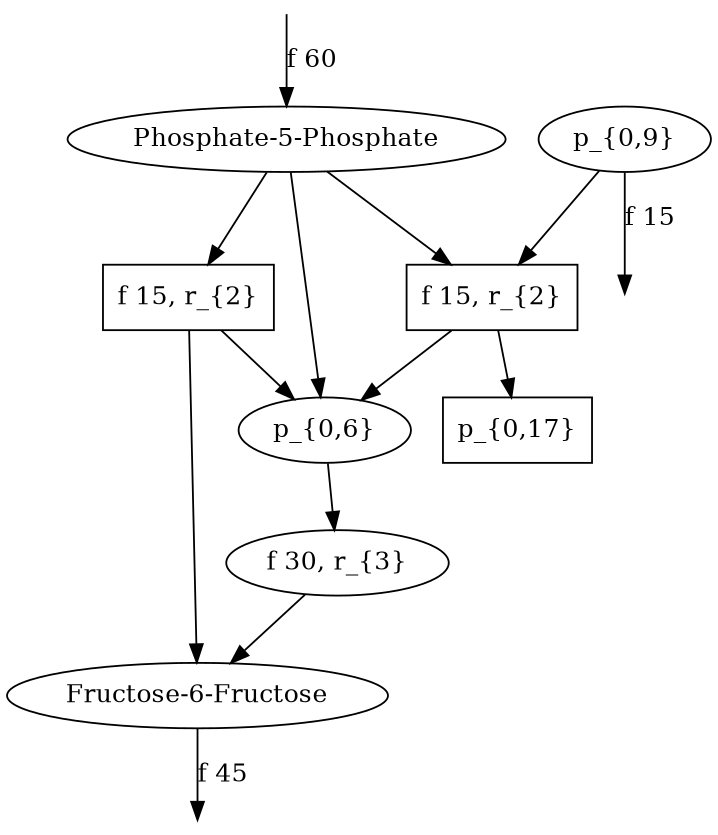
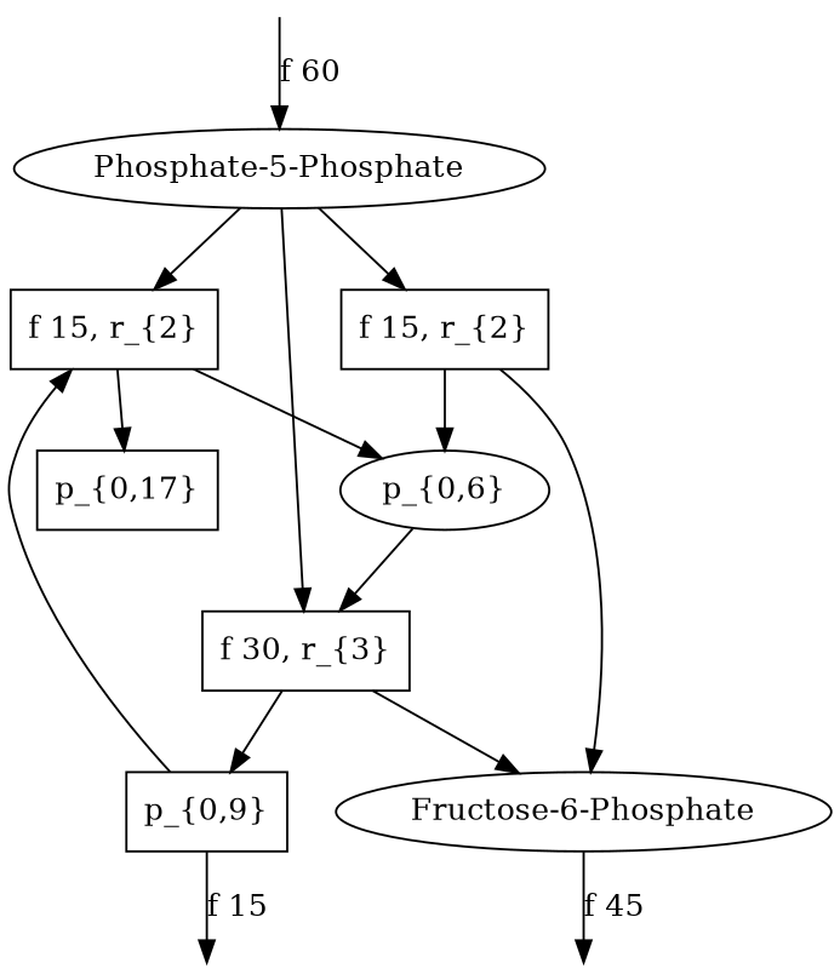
  digraph {
    node [shape=ellipse]
    n1 [label="Phosphate-5-Phosphate"]
    n2 [label="f 15, r_{2}" shape=box]
-   n3 [label="f 30, r_{3}"]
+   n3 [label="f 30, r_{3}" shape=box]
    n4 [label="f 15, r_{2}" shape=box]
    n5 [label="p_{0,6}"]
    n6 [label="p_{0,17}" shape=box]
-   n7 [label="p_{0,9}"]
-   n8 [label="Fructose-6-Fructose"]
+   n7 [label="p_{0,9}" shape=box]
+   n8 [label="Fructose-6-Phosphate"]
    "18-0-IOFlow" [shape=point style=invis]
    "68-0-IOFlow" [shape=point style=invis]
    "0-0-IOFlow" [shape=point style=invis]
    n1 -> n2
-   n1 -> n5
+   n1 -> n3
    n1 -> n4
    n2 -> n5
    n2 -> n6
+   n3 -> n7
    n3 -> n8
    n4 -> n5
    n4 -> n8
    n5 -> n3
    n7 -> n2
    n7 -> "18-0-IOFlow" [label="f 15"]
    n8 -> "68-0-IOFlow" [label="f 45"]
    "0-0-IOFlow" -> n1 [label="f 60"]
  }
